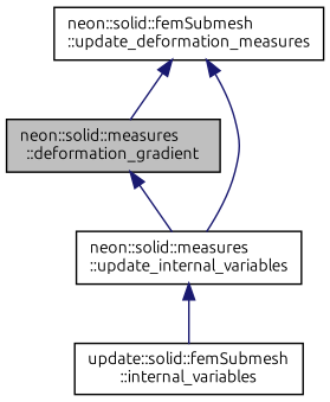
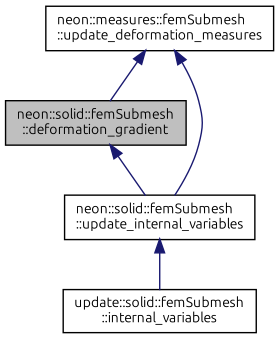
  digraph {
    fontname=Ubuntu
    rankdir=TB
    node [color=black fillcolor=white fontname=Ubuntu fontsize=10 shape=record style=filled]
    edge [color=midnightblue dir=back fontname=Ubuntu fontsize=10 labelfontname=Helvetica labelfontsize=10 style=solid]
-   n1 [fillcolor=grey75 fontcolor=black height=0.2 label="neon::solid::measures\l::deformation_gradient" width=0.4]
-   n2 [height=0.2 label="neon::solid::measures\l::update_internal_variables" width=0.4]
-   n3 [height=0.2 label="neon::solid::femSubmesh\l::update_deformation_measures" width=0.4]
+   n1 [fillcolor=grey75 fontcolor=black height=0.2 label="neon::solid::femSubmesh\l::deformation_gradient" width=0.4]
+   n2 [height=0.2 label="neon::solid::femSubmesh\l::update_internal_variables" width=0.4]
+   n3 [height=0.2 label="neon::measures::femSubmesh\l::update_deformation_measures" width=0.4]
    n4 [height=0.2 label="update::solid::femSubmesh\l::internal_variables" width=0.4]
    n1 -> n2
    n2 -> n4
    n3 -> n1
    n3 -> n2
  }
